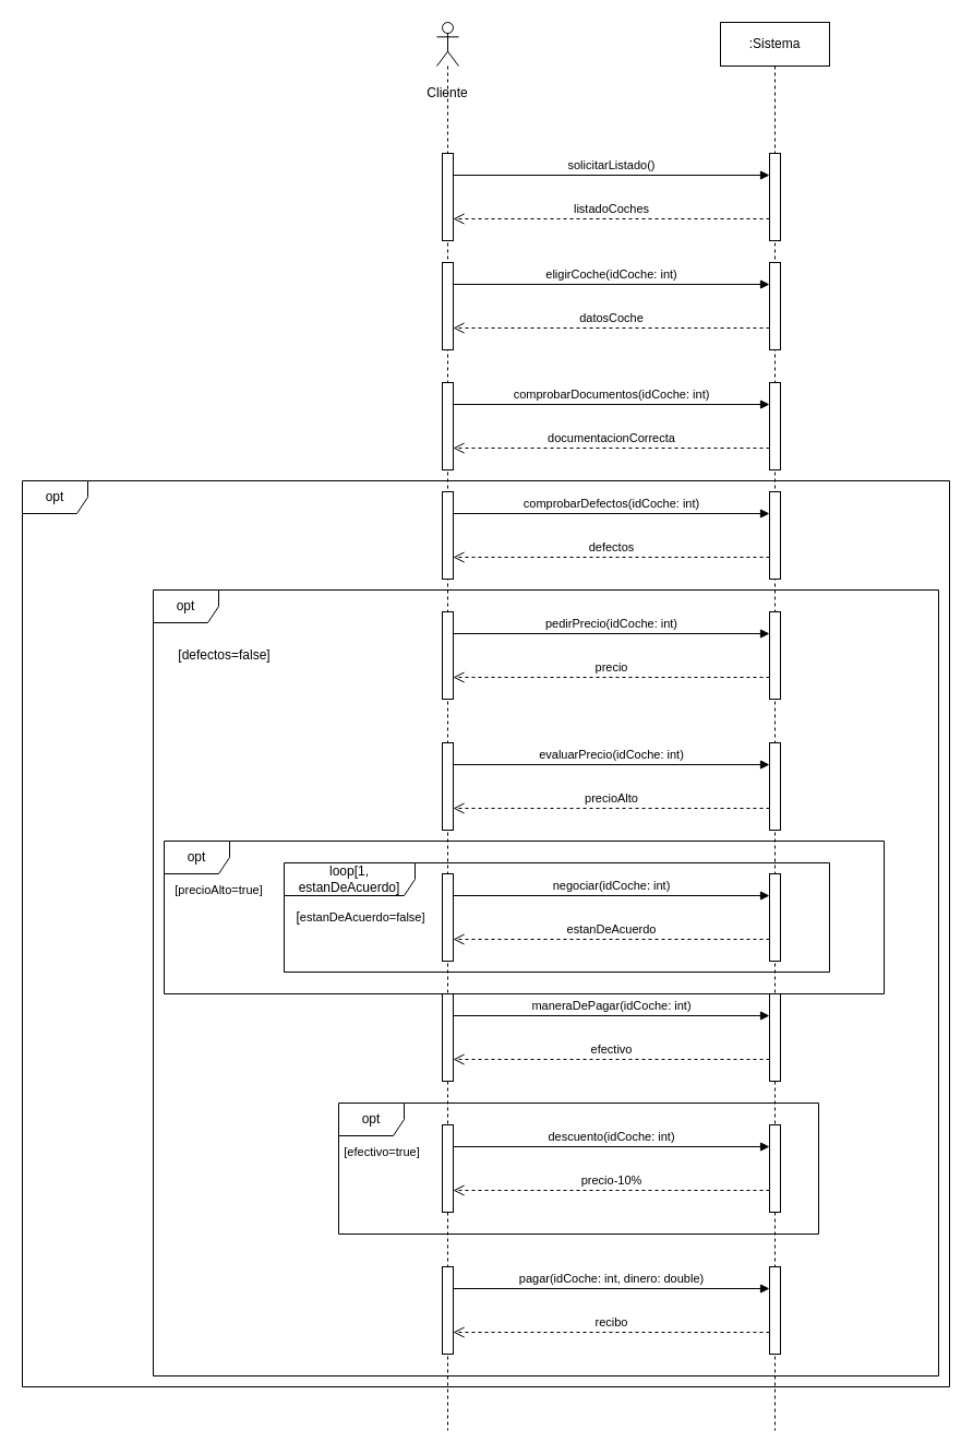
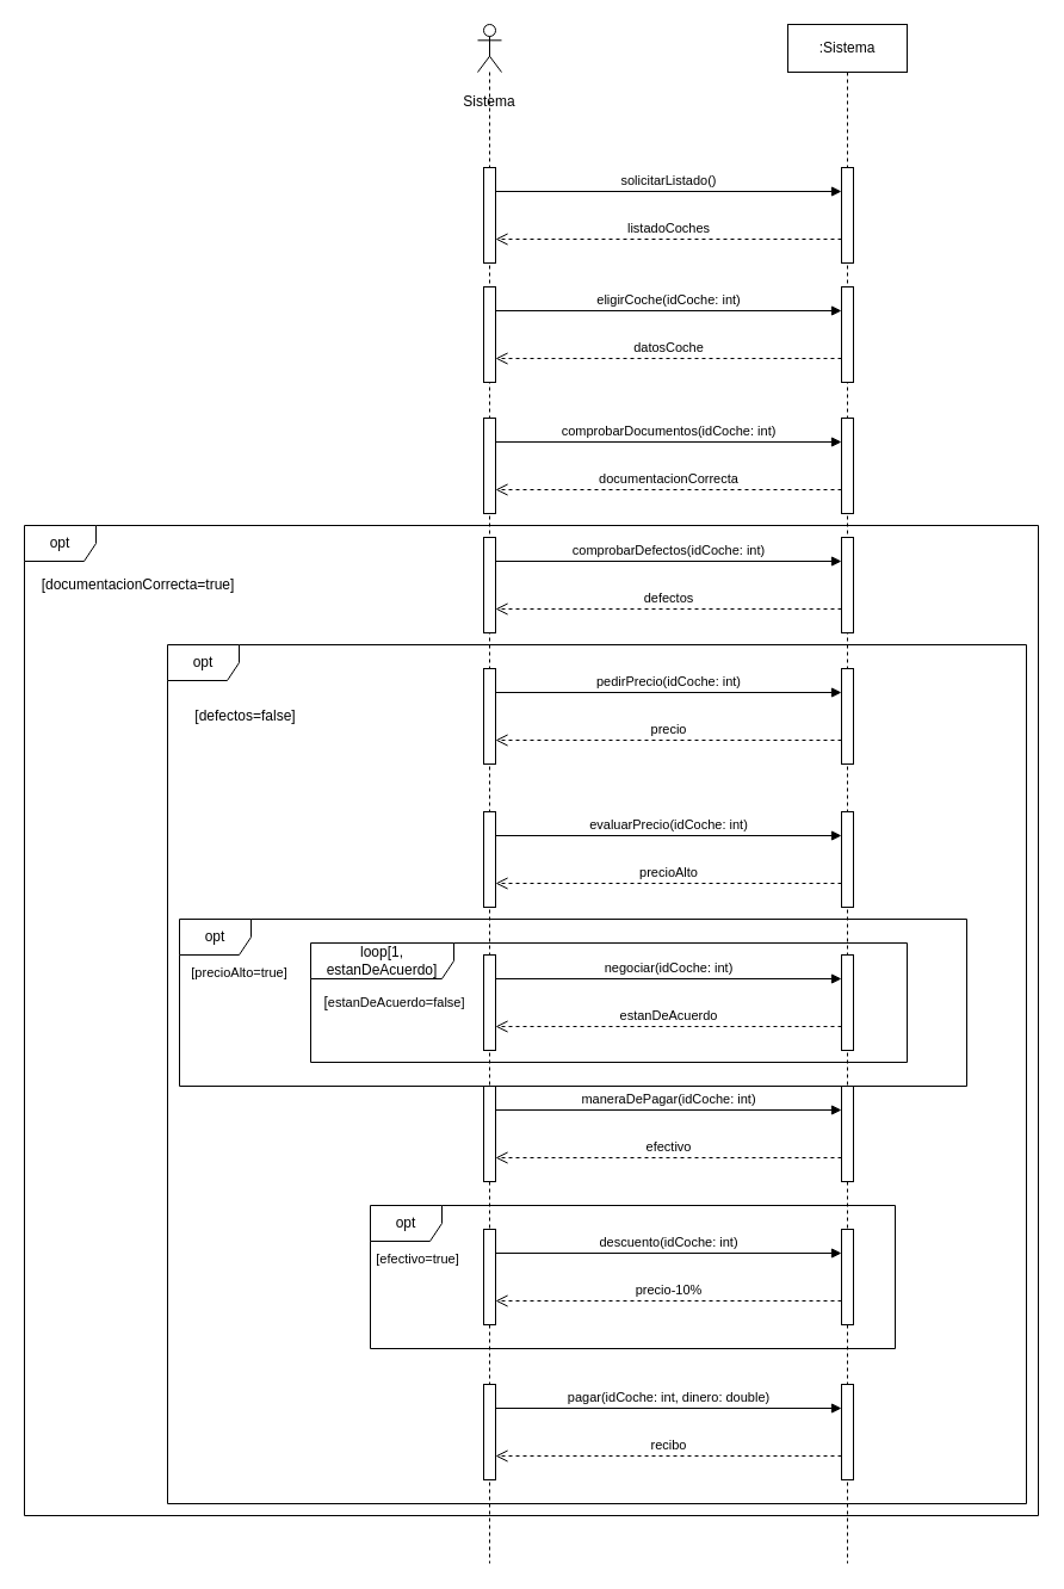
  <mxCell id="0" />
  <mxCell id="1" parent="0" />
  <mxCell id="2" value="" style="shape=umlLifeline;perimeter=lifelinePerimeter;whiteSpace=wrap;html=1;container=1;dropTarget=0;collapsible=0;recursiveResize=0;outlineConnect=0;portConstraint=eastwest;newEdgeStyle={&quot;curved&quot;:0,&quot;rounded&quot;:0};participant=umlActor;" vertex="1" parent="1"><mxGeometry x="400" y="20" width="20" height="1290" as="geometry" /></mxCell>
  <mxCell id="3" value="" style="html=1;points=[[0,0,0,0,5],[0,1,0,0,-5],[1,0,0,0,5],[1,1,0,0,-5]];perimeter=orthogonalPerimeter;outlineConnect=0;targetShapes=umlLifeline;portConstraint=eastwest;newEdgeStyle={&quot;curved&quot;:0,&quot;rounded&quot;:0};" vertex="1" parent="2"><mxGeometry x="5" y="120" width="10" height="80" as="geometry" /></mxCell>
  <mxCell id="4" value=":Sistema" style="shape=umlLifeline;perimeter=lifelinePerimeter;whiteSpace=wrap;html=1;container=1;dropTarget=0;collapsible=0;recursiveResize=0;outlineConnect=0;portConstraint=eastwest;newEdgeStyle={&quot;curved&quot;:0,&quot;rounded&quot;:0};" vertex="1" parent="1"><mxGeometry x="660" y="20" width="100" height="1290" as="geometry" /></mxCell>
- <mxCell id="5" value="Cliente" style="text;html=1;align=center;verticalAlign=middle;whiteSpace=wrap;rounded=0;" vertex="1" parent="1"><mxGeometry x="380" y="70" width="60" height="30" as="geometry" /></mxCell>
+ <mxCell id="5" value="Sistema" style="text;html=1;align=center;verticalAlign=middle;whiteSpace=wrap;rounded=0;" vertex="1" parent="1"><mxGeometry x="380" y="70" width="60" height="30" as="geometry" /></mxCell>
  <mxCell id="6" value="" style="html=1;points=[[0,0,0,0,5],[0,1,0,0,-5],[1,0,0,0,5],[1,1,0,0,-5]];perimeter=orthogonalPerimeter;outlineConnect=0;targetShapes=umlLifeline;portConstraint=eastwest;newEdgeStyle={&quot;curved&quot;:0,&quot;rounded&quot;:0};" vertex="1" parent="1"><mxGeometry x="705" y="140" width="10" height="80" as="geometry" /></mxCell>
  <mxCell id="7" value="" style="html=1;points=[[0,0,0,0,5],[0,1,0,0,-5],[1,0,0,0,5],[1,1,0,0,-5]];perimeter=orthogonalPerimeter;outlineConnect=0;targetShapes=umlLifeline;portConstraint=eastwest;newEdgeStyle={&quot;curved&quot;:0,&quot;rounded&quot;:0};" vertex="1" parent="1"><mxGeometry x="405" y="140" width="10" height="80" as="geometry" /></mxCell>
  <mxCell id="8" value="" style="html=1;points=[[0,0,0,0,5],[0,1,0,0,-5],[1,0,0,0,5],[1,1,0,0,-5]];perimeter=orthogonalPerimeter;outlineConnect=0;targetShapes=umlLifeline;portConstraint=eastwest;newEdgeStyle={&quot;curved&quot;:0,&quot;rounded&quot;:0};" vertex="1" parent="1"><mxGeometry x="705" y="140" width="10" height="80" as="geometry" /></mxCell>
  <mxCell id="9" value="solicitarListado()" style="html=1;verticalAlign=bottom;endArrow=block;curved=0;rounded=0;" edge="1" parent="1" target="8"><mxGeometry width="80" relative="1" as="geometry"><mxPoint x="415" y="160" as="sourcePoint" /><mxPoint x="710" y="160" as="targetPoint" /><Array as="points"><mxPoint x="415" y="160" /></Array></mxGeometry></mxCell>
  <mxCell id="10" value="listadoCoches" style="html=1;verticalAlign=bottom;endArrow=open;dashed=1;endSize=8;curved=0;rounded=0;" edge="1" parent="1" target="7"><mxGeometry relative="1" as="geometry"><mxPoint x="705" y="200" as="sourcePoint" /><mxPoint x="405" y="200" as="targetPoint" /></mxGeometry></mxCell>
  <mxCell id="11" value="" style="html=1;points=[[0,0,0,0,5],[0,1,0,0,-5],[1,0,0,0,5],[1,1,0,0,-5]];perimeter=orthogonalPerimeter;outlineConnect=0;targetShapes=umlLifeline;portConstraint=eastwest;newEdgeStyle={&quot;curved&quot;:0,&quot;rounded&quot;:0};" vertex="1" parent="1"><mxGeometry x="405" y="240" width="10" height="80" as="geometry" /></mxCell>
  <mxCell id="12" value="" style="html=1;points=[[0,0,0,0,5],[0,1,0,0,-5],[1,0,0,0,5],[1,1,0,0,-5]];perimeter=orthogonalPerimeter;outlineConnect=0;targetShapes=umlLifeline;portConstraint=eastwest;newEdgeStyle={&quot;curved&quot;:0,&quot;rounded&quot;:0};" vertex="1" parent="1"><mxGeometry x="705" y="240" width="10" height="80" as="geometry" /></mxCell>
  <mxCell id="13" value="eligirCoche(idCoche: int)" style="html=1;verticalAlign=bottom;endArrow=block;curved=0;rounded=0;" edge="1" parent="1" target="12"><mxGeometry width="80" relative="1" as="geometry"><mxPoint x="415" y="260" as="sourcePoint" /><mxPoint x="710" y="260" as="targetPoint" /><Array as="points"><mxPoint x="415" y="260" /></Array></mxGeometry></mxCell>
  <mxCell id="14" value="datosCoche" style="html=1;verticalAlign=bottom;endArrow=open;dashed=1;endSize=8;curved=0;rounded=0;" edge="1" parent="1" target="11"><mxGeometry relative="1" as="geometry"><mxPoint x="705" y="300" as="sourcePoint" /><mxPoint x="405" y="300" as="targetPoint" /></mxGeometry></mxCell>
  <mxCell id="15" value="" style="html=1;points=[[0,0,0,0,5],[0,1,0,0,-5],[1,0,0,0,5],[1,1,0,0,-5]];perimeter=orthogonalPerimeter;outlineConnect=0;targetShapes=umlLifeline;portConstraint=eastwest;newEdgeStyle={&quot;curved&quot;:0,&quot;rounded&quot;:0};" vertex="1" parent="1"><mxGeometry x="405" y="350" width="10" height="80" as="geometry" /></mxCell>
  <mxCell id="16" value="" style="html=1;points=[[0,0,0,0,5],[0,1,0,0,-5],[1,0,0,0,5],[1,1,0,0,-5]];perimeter=orthogonalPerimeter;outlineConnect=0;targetShapes=umlLifeline;portConstraint=eastwest;newEdgeStyle={&quot;curved&quot;:0,&quot;rounded&quot;:0};" vertex="1" parent="1"><mxGeometry x="705" y="350" width="10" height="80" as="geometry" /></mxCell>
  <mxCell id="17" value="comprobarDocumentos(idCoche: int)" style="html=1;verticalAlign=bottom;endArrow=block;curved=0;rounded=0;" edge="1" parent="1" target="16"><mxGeometry width="80" relative="1" as="geometry"><mxPoint x="415" y="370" as="sourcePoint" /><mxPoint x="710" y="370" as="targetPoint" /><Array as="points"><mxPoint x="415" y="370" /></Array></mxGeometry></mxCell>
  <mxCell id="18" value="documentacionCorrecta" style="html=1;verticalAlign=bottom;endArrow=open;dashed=1;endSize=8;curved=0;rounded=0;" edge="1" parent="1" target="15"><mxGeometry relative="1" as="geometry"><mxPoint x="705" y="410" as="sourcePoint" /><mxPoint x="405" y="410" as="targetPoint" /></mxGeometry></mxCell>
  <mxCell id="19" value="" style="html=1;points=[[0,0,0,0,5],[0,1,0,0,-5],[1,0,0,0,5],[1,1,0,0,-5]];perimeter=orthogonalPerimeter;outlineConnect=0;targetShapes=umlLifeline;portConstraint=eastwest;newEdgeStyle={&quot;curved&quot;:0,&quot;rounded&quot;:0};" vertex="1" parent="1"><mxGeometry x="405" y="450" width="10" height="80" as="geometry" /></mxCell>
  <mxCell id="20" value="" style="html=1;points=[[0,0,0,0,5],[0,1,0,0,-5],[1,0,0,0,5],[1,1,0,0,-5]];perimeter=orthogonalPerimeter;outlineConnect=0;targetShapes=umlLifeline;portConstraint=eastwest;newEdgeStyle={&quot;curved&quot;:0,&quot;rounded&quot;:0};" vertex="1" parent="1"><mxGeometry x="705" y="450" width="10" height="80" as="geometry" /></mxCell>
  <mxCell id="21" value="comprobarDefectos(idCoche: int)" style="html=1;verticalAlign=bottom;endArrow=block;curved=0;rounded=0;" edge="1" parent="1" target="20"><mxGeometry width="80" relative="1" as="geometry"><mxPoint x="415" y="470" as="sourcePoint" /><mxPoint x="710" y="470" as="targetPoint" /><Array as="points"><mxPoint x="415" y="470" /></Array></mxGeometry></mxCell>
  <mxCell id="22" value="defectos" style="html=1;verticalAlign=bottom;endArrow=open;dashed=1;endSize=8;curved=0;rounded=0;" edge="1" parent="1" target="19"><mxGeometry relative="1" as="geometry"><mxPoint x="705" y="510" as="sourcePoint" /><mxPoint x="405" y="510" as="targetPoint" /></mxGeometry></mxCell>
  <mxCell id="23" value="" style="html=1;points=[[0,0,0,0,5],[0,1,0,0,-5],[1,0,0,0,5],[1,1,0,0,-5]];perimeter=orthogonalPerimeter;outlineConnect=0;targetShapes=umlLifeline;portConstraint=eastwest;newEdgeStyle={&quot;curved&quot;:0,&quot;rounded&quot;:0};" vertex="1" parent="1"><mxGeometry x="405" y="560" width="10" height="80" as="geometry" /></mxCell>
  <mxCell id="24" value="" style="html=1;points=[[0,0,0,0,5],[0,1,0,0,-5],[1,0,0,0,5],[1,1,0,0,-5]];perimeter=orthogonalPerimeter;outlineConnect=0;targetShapes=umlLifeline;portConstraint=eastwest;newEdgeStyle={&quot;curved&quot;:0,&quot;rounded&quot;:0};" vertex="1" parent="1"><mxGeometry x="705" y="560" width="10" height="80" as="geometry" /></mxCell>
  <mxCell id="25" value="pedirPrecio(idCoche: int)" style="html=1;verticalAlign=bottom;endArrow=block;curved=0;rounded=0;" edge="1" parent="1" target="24"><mxGeometry width="80" relative="1" as="geometry"><mxPoint x="415" y="580" as="sourcePoint" /><mxPoint x="710" y="580" as="targetPoint" /><Array as="points"><mxPoint x="415" y="580" /></Array></mxGeometry></mxCell>
  <mxCell id="26" value="precio" style="html=1;verticalAlign=bottom;endArrow=open;dashed=1;endSize=8;curved=0;rounded=0;" edge="1" parent="1" target="23"><mxGeometry relative="1" as="geometry"><mxPoint x="705" y="620" as="sourcePoint" /><mxPoint x="405" y="620" as="targetPoint" /></mxGeometry></mxCell>
  <mxCell id="27" value="" style="html=1;points=[[0,0,0,0,5],[0,1,0,0,-5],[1,0,0,0,5],[1,1,0,0,-5]];perimeter=orthogonalPerimeter;outlineConnect=0;targetShapes=umlLifeline;portConstraint=eastwest;newEdgeStyle={&quot;curved&quot;:0,&quot;rounded&quot;:0};" vertex="1" parent="1"><mxGeometry x="405" y="680" width="10" height="80" as="geometry" /></mxCell>
  <mxCell id="28" value="" style="html=1;points=[[0,0,0,0,5],[0,1,0,0,-5],[1,0,0,0,5],[1,1,0,0,-5]];perimeter=orthogonalPerimeter;outlineConnect=0;targetShapes=umlLifeline;portConstraint=eastwest;newEdgeStyle={&quot;curved&quot;:0,&quot;rounded&quot;:0};" vertex="1" parent="1"><mxGeometry x="705" y="680" width="10" height="80" as="geometry" /></mxCell>
  <mxCell id="29" value="evaluarPrecio(idCoche: int)" style="html=1;verticalAlign=bottom;endArrow=block;curved=0;rounded=0;" edge="1" parent="1" target="28"><mxGeometry width="80" relative="1" as="geometry"><mxPoint x="415" y="700" as="sourcePoint" /><mxPoint x="710" y="700" as="targetPoint" /><Array as="points"><mxPoint x="415" y="700" /></Array></mxGeometry></mxCell>
  <mxCell id="30" value="precioAlto" style="html=1;verticalAlign=bottom;endArrow=open;dashed=1;endSize=8;curved=0;rounded=0;" edge="1" parent="1" target="27"><mxGeometry relative="1" as="geometry"><mxPoint x="705" y="740" as="sourcePoint" /><mxPoint x="405" y="740" as="targetPoint" /></mxGeometry></mxCell>
  <mxCell id="31" value="" style="html=1;points=[[0,0,0,0,5],[0,1,0,0,-5],[1,0,0,0,5],[1,1,0,0,-5]];perimeter=orthogonalPerimeter;outlineConnect=0;targetShapes=umlLifeline;portConstraint=eastwest;newEdgeStyle={&quot;curved&quot;:0,&quot;rounded&quot;:0};" vertex="1" parent="1"><mxGeometry x="405" y="800" width="10" height="80" as="geometry" /></mxCell>
  <mxCell id="32" value="" style="html=1;points=[[0,0,0,0,5],[0,1,0,0,-5],[1,0,0,0,5],[1,1,0,0,-5]];perimeter=orthogonalPerimeter;outlineConnect=0;targetShapes=umlLifeline;portConstraint=eastwest;newEdgeStyle={&quot;curved&quot;:0,&quot;rounded&quot;:0};" vertex="1" parent="1"><mxGeometry x="705" y="800" width="10" height="80" as="geometry" /></mxCell>
  <mxCell id="33" value="negociar(idCoche: int)" style="html=1;verticalAlign=bottom;endArrow=block;curved=0;rounded=0;" edge="1" parent="1" target="32"><mxGeometry width="80" relative="1" as="geometry"><mxPoint x="415" y="820" as="sourcePoint" /><mxPoint x="710" y="820" as="targetPoint" /><Array as="points"><mxPoint x="415" y="820" /></Array></mxGeometry></mxCell>
  <mxCell id="34" value="estanDeAcuerdo" style="html=1;verticalAlign=bottom;endArrow=open;dashed=1;endSize=8;curved=0;rounded=0;" edge="1" parent="1" target="31"><mxGeometry relative="1" as="geometry"><mxPoint x="705" y="860" as="sourcePoint" /><mxPoint x="405" y="860" as="targetPoint" /></mxGeometry></mxCell>
  <mxCell id="35" value="" style="html=1;points=[[0,0,0,0,5],[0,1,0,0,-5],[1,0,0,0,5],[1,1,0,0,-5]];perimeter=orthogonalPerimeter;outlineConnect=0;targetShapes=umlLifeline;portConstraint=eastwest;newEdgeStyle={&quot;curved&quot;:0,&quot;rounded&quot;:0};" vertex="1" parent="1"><mxGeometry x="405" y="910" width="10" height="80" as="geometry" /></mxCell>
  <mxCell id="36" value="" style="html=1;points=[[0,0,0,0,5],[0,1,0,0,-5],[1,0,0,0,5],[1,1,0,0,-5]];perimeter=orthogonalPerimeter;outlineConnect=0;targetShapes=umlLifeline;portConstraint=eastwest;newEdgeStyle={&quot;curved&quot;:0,&quot;rounded&quot;:0};" vertex="1" parent="1"><mxGeometry x="705" y="910" width="10" height="80" as="geometry" /></mxCell>
  <mxCell id="37" value="maneraDePagar(idCoche: int)" style="html=1;verticalAlign=bottom;endArrow=block;curved=0;rounded=0;" edge="1" parent="1" target="36"><mxGeometry width="80" relative="1" as="geometry"><mxPoint x="415" y="930" as="sourcePoint" /><mxPoint x="710" y="930" as="targetPoint" /><Array as="points"><mxPoint x="415" y="930" /></Array></mxGeometry></mxCell>
  <mxCell id="38" value="efectivo" style="html=1;verticalAlign=bottom;endArrow=open;dashed=1;endSize=8;curved=0;rounded=0;" edge="1" parent="1" target="35"><mxGeometry relative="1" as="geometry"><mxPoint x="705" y="970" as="sourcePoint" /><mxPoint x="405" y="970" as="targetPoint" /></mxGeometry></mxCell>
  <mxCell id="39" value="" style="html=1;points=[[0,0,0,0,5],[0,1,0,0,-5],[1,0,0,0,5],[1,1,0,0,-5]];perimeter=orthogonalPerimeter;outlineConnect=0;targetShapes=umlLifeline;portConstraint=eastwest;newEdgeStyle={&quot;curved&quot;:0,&quot;rounded&quot;:0};" vertex="1" parent="1"><mxGeometry x="405" y="1030" width="10" height="80" as="geometry" /></mxCell>
  <mxCell id="40" value="" style="html=1;points=[[0,0,0,0,5],[0,1,0,0,-5],[1,0,0,0,5],[1,1,0,0,-5]];perimeter=orthogonalPerimeter;outlineConnect=0;targetShapes=umlLifeline;portConstraint=eastwest;newEdgeStyle={&quot;curved&quot;:0,&quot;rounded&quot;:0};" vertex="1" parent="1"><mxGeometry x="705" y="1030" width="10" height="80" as="geometry" /></mxCell>
  <mxCell id="41" value="descuento(idCoche: int)" style="html=1;verticalAlign=bottom;endArrow=block;curved=0;rounded=0;" edge="1" parent="1" target="40"><mxGeometry width="80" relative="1" as="geometry"><mxPoint x="415" y="1050" as="sourcePoint" /><mxPoint x="710" y="1050" as="targetPoint" /><Array as="points"><mxPoint x="415" y="1050" /></Array></mxGeometry></mxCell>
  <mxCell id="42" value="precio-10%" style="html=1;verticalAlign=bottom;endArrow=open;dashed=1;endSize=8;curved=0;rounded=0;" edge="1" parent="1" target="39"><mxGeometry relative="1" as="geometry"><mxPoint x="705" y="1090" as="sourcePoint" /><mxPoint x="405" y="1090" as="targetPoint" /></mxGeometry></mxCell>
  <mxCell id="43" value="" style="html=1;points=[[0,0,0,0,5],[0,1,0,0,-5],[1,0,0,0,5],[1,1,0,0,-5]];perimeter=orthogonalPerimeter;outlineConnect=0;targetShapes=umlLifeline;portConstraint=eastwest;newEdgeStyle={&quot;curved&quot;:0,&quot;rounded&quot;:0};" vertex="1" parent="1"><mxGeometry x="405" y="1160" width="10" height="80" as="geometry" /></mxCell>
  <mxCell id="44" value="" style="html=1;points=[[0,0,0,0,5],[0,1,0,0,-5],[1,0,0,0,5],[1,1,0,0,-5]];perimeter=orthogonalPerimeter;outlineConnect=0;targetShapes=umlLifeline;portConstraint=eastwest;newEdgeStyle={&quot;curved&quot;:0,&quot;rounded&quot;:0};" vertex="1" parent="1"><mxGeometry x="705" y="1160" width="10" height="80" as="geometry" /></mxCell>
  <mxCell id="45" value="pagar(idCoche: int, dinero: double)" style="html=1;verticalAlign=bottom;endArrow=block;curved=0;rounded=0;" edge="1" parent="1" target="44"><mxGeometry width="80" relative="1" as="geometry"><mxPoint x="415" y="1180" as="sourcePoint" /><mxPoint x="710" y="1180" as="targetPoint" /><Array as="points"><mxPoint x="415" y="1180" /></Array></mxGeometry></mxCell>
  <mxCell id="46" value="recibo" style="html=1;verticalAlign=bottom;endArrow=open;dashed=1;endSize=8;curved=0;rounded=0;" edge="1" parent="1" target="43"><mxGeometry relative="1" as="geometry"><mxPoint x="705" y="1220" as="sourcePoint" /><mxPoint x="405" y="1220" as="targetPoint" /></mxGeometry></mxCell>
  <mxCell id="47" value="opt" style="shape=umlFrame;whiteSpace=wrap;html=1;pointerEvents=0;" vertex="1" parent="1"><mxGeometry x="310" y="1010" width="440" height="120" as="geometry" /></mxCell>
  <mxCell id="48" value="&lt;span style=&quot;font-size: 11px; text-wrap-mode: nowrap; background-color: rgb(255, 255, 255);&quot;&gt;[efectivo=true]&lt;/span&gt;" style="text;html=1;align=center;verticalAlign=middle;whiteSpace=wrap;rounded=0;" vertex="1" parent="1"><mxGeometry x="320" y="1040" width="60" height="30" as="geometry" /></mxCell>
  <mxCell id="49" value="loop[1, estanDeAcuerdo]" style="shape=umlFrame;whiteSpace=wrap;html=1;pointerEvents=0;width=120;height=30;" vertex="1" parent="1"><mxGeometry x="260" y="790" width="500" height="100" as="geometry" /></mxCell>
  <mxCell id="50" value="opt" style="shape=umlFrame;whiteSpace=wrap;html=1;pointerEvents=0;" vertex="1" parent="1"><mxGeometry x="150" y="770" width="660" height="140" as="geometry" /></mxCell>
  <mxCell id="51" value="&lt;span style=&quot;font-size: 11px; background-color: rgb(255, 255, 255);&quot;&gt;[precioAlto=true]&lt;/span&gt;" style="text;html=1;align=center;verticalAlign=middle;resizable=0;points=[];autosize=1;strokeColor=none;fillColor=none;" vertex="1" parent="1"><mxGeometry x="150" y="800" width="100" height="30" as="geometry" /></mxCell>
  <mxCell id="52" value="[&lt;span style=&quot;font-size: 11px; background-color: rgb(255, 255, 255);&quot;&gt;estanDeAcuerdo=false]&lt;/span&gt;" style="text;html=1;align=center;verticalAlign=middle;resizable=0;points=[];autosize=1;strokeColor=none;fillColor=none;" vertex="1" parent="1"><mxGeometry x="260" y="825" width="140" height="30" as="geometry" /></mxCell>
  <mxCell id="53" value="opt" style="shape=umlFrame;whiteSpace=wrap;html=1;pointerEvents=0;" vertex="1" parent="1"><mxGeometry x="140" y="540" width="720" height="720" as="geometry" /></mxCell>
  <mxCell id="54" value="[defectos=false]" style="text;html=1;align=center;verticalAlign=middle;resizable=0;points=[];autosize=1;strokeColor=none;fillColor=none;" vertex="1" parent="1"><mxGeometry x="150" y="585" width="110" height="30" as="geometry" /></mxCell>
  <mxCell id="55" value="opt" style="shape=umlFrame;whiteSpace=wrap;html=1;pointerEvents=0;" vertex="1" parent="1"><mxGeometry x="20" y="440" width="850" height="830" as="geometry" /></mxCell>
+ <mxCell id="56" value="[documentacionCorrecta=true]" style="text;html=1;align=center;verticalAlign=middle;resizable=0;points=[];autosize=1;strokeColor=none;fillColor=none;" vertex="1" parent="1"><mxGeometry x="20" y="475" width="190" height="30" as="geometry" /></mxCell>
